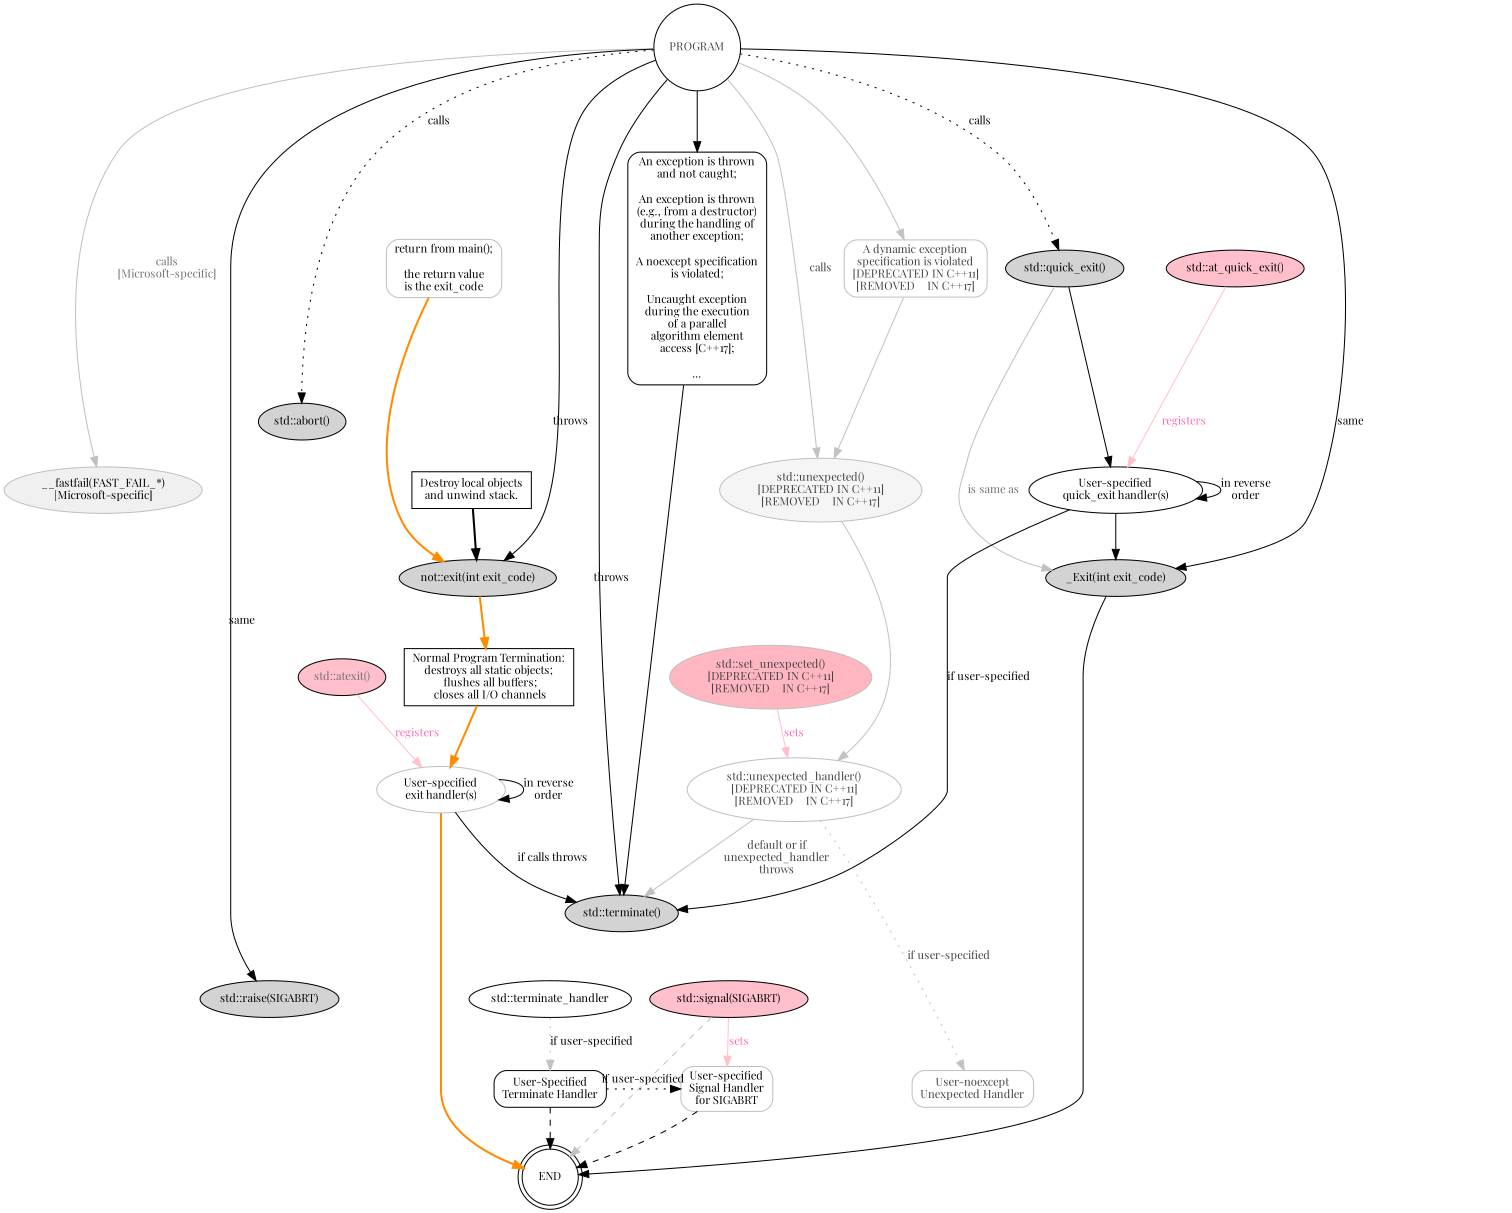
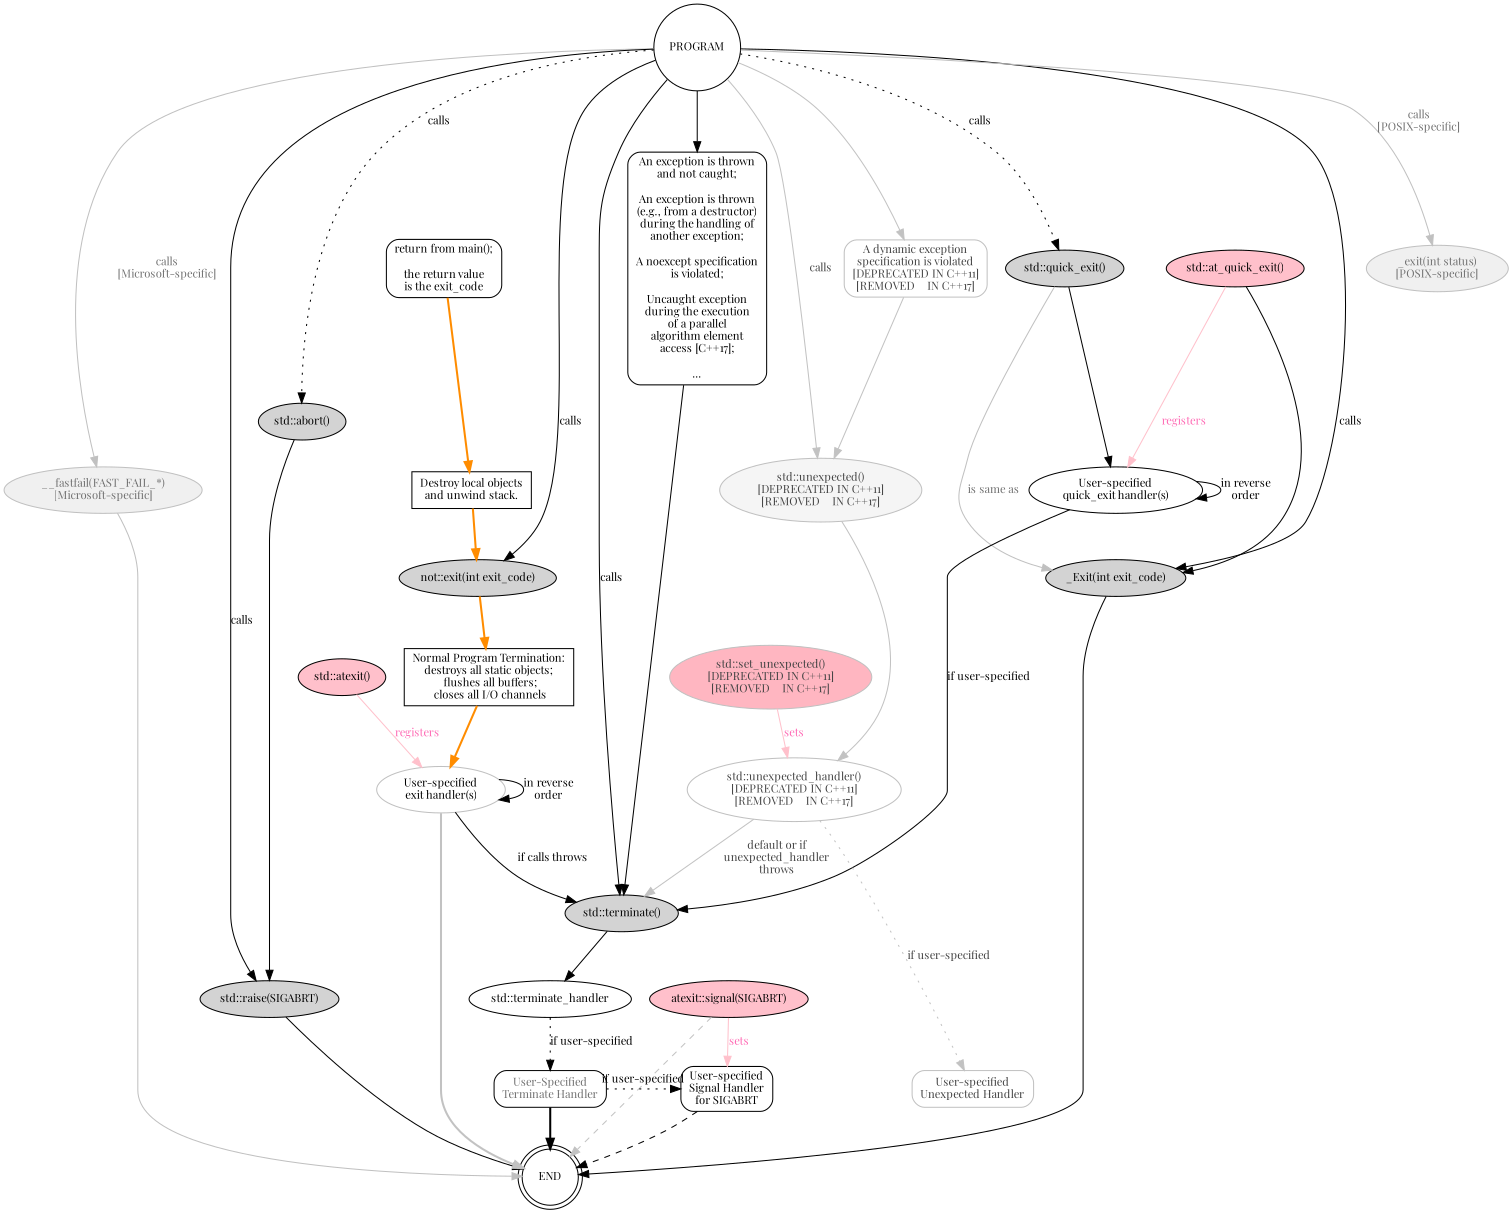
  digraph {
    fontname="Playfair Display"
    node [fontname="Playfair Display" fontsize=11 style=filled]
    edge [fontname="Playfair Display" fontsize=11]
-   PROGRAM [shape=circle fontcolor=gray26 style=""]
+   PROGRAM [shape=circle style=""]
    n2 [label="An exception is thrown\nand not caught;\n\nAn exception is thrown\n(e.g., from a destructor)\nduring the handling of\nanother exception;\n\nA noexcept specification\nis violated;\n\nUncaught exception\nduring the execution\nof a parallel\nalgorithm element\naccess [C++17];\n\n..." shape=box style=rounded]
-   n3 [label="return from main();\n\nthe return value\nis the exit_code" shape=box style=rounded color=gray]
+   n3 [label="return from main();\n\nthe return value\nis the exit_code" shape=box style=rounded]
    n4 [color=gray fillcolor=gray96 fontcolor=gray26 label="A dynamic exception\nspecification is violated\n[DEPRECATED IN C++11]\n[REMOVED    IN C++17]" shape=box style=rounded]
    n5 [label="std::quick_exit()"]
    n6 [fillcolor=pink label="std::at_quick_exit()"]
    n7 [label="User-specified\nquick_exit handler(s)" style=""]
    n8 [color=gray fillcolor=gray96 fontcolor=gray26 label="std::unexpected()\n[DEPRECATED IN C++11]\n[REMOVED    IN C++17]"]
-   n9 [color=gray fillcolor=gray94 fontcolor=black label="__fastfail(FAST_FAIL_*)\n[Microsoft-specific]"]
-   n10 [fillcolor=pink label="std::atexit()" fontcolor=gray44]
+   n9 [color=gray fillcolor=gray94 fontcolor=gray44 label="__fastfail(FAST_FAIL_*)\n[Microsoft-specific]"]
+   n10 [fillcolor=pink label="std::atexit()"]
    n11 [color=gray fillcolor=lightpink fontcolor=gray26 label="std::set_unexpected()\n[DEPRECATED IN C++11]\n[REMOVED    IN C++17]"]
    n12 [label="std::raise(SIGABRT)"]
-   n13 [fillcolor=pink label="std::signal(SIGABRT)"]
-   n14 [label="User-Specified\nTerminate Handler" shape=box style=rounded]
-   n15 [color=gray fillcolor=gray96 fontcolor=gray26 label="User-noexcept\nUnexpected Handler" shape=box style=rounded]
-   n16 [label="User-specified\nSignal Handler\nfor SIGABRT" shape=box style=rounded color=gray]
+   n13 [fillcolor=pink label="atexit::signal(SIGABRT)"]
+   n14 [label="User-Specified\nTerminate Handler" shape=box style=rounded fontcolor=gray44]
+   n15 [color=gray fillcolor=gray96 fontcolor=gray26 label="User-specified\nUnexpected Handler" shape=box style=rounded]
+   n16 [label="User-specified\nSignal Handler\nfor SIGABRT" shape=box style=rounded]
    END [shape=doublecircle style=""]
    n18 [label="_Exit(int exit_code)"]
    n19 [label="std::terminate()"]
    n20 [label="std::abort()"]
    n21 [label="not::exit(int exit_code)"]
+   n22 [color=gray fillcolor=gray94 fontcolor=gray44 label="_exit(int status)\n[POSIX-specific]"]
    n23 [label="Destroy local objects\nand unwind stack." shape=box style=""]
    n24 [color=gray fillcolor=gray96 fontcolor=gray26 label="std::unexpected_handler()\n[DEPRECATED IN C++11]\n[REMOVED    IN C++17]" style=""]
    n25 [color=gray label="User-specified\nexit handler(s)" style=""]
    n26 [label="std::terminate_handler" style=""]
    n27 [label="Normal Program Termination:\ndestroys all static objects;\n flushes all buffers;\n closes all I/O channels" shape=box style=""]
    subgraph sub_1 {
      rank=source
      PROGRAM
    }
    subgraph sub_2 {
      rank=same
      n2
      n3
      n4
    }
    subgraph sub_3 {
      rank=same
      n5
      n6
    }
    subgraph sub_4 {
      rank=same
      n7
      n8
      n9
    }
    subgraph sub_5 {
      rank=same
      n10
      n11
    }
    subgraph sub_6 {
      rank=same
      n12
      n13
    }
    subgraph sub_7 {
      rank=same
      n14
      n15
      n16
    }
    subgraph sub_8 {
      rank=sink
      END
    }
    PROGRAM -> n2
    PROGRAM -> n4 [color=gray76]
    PROGRAM -> n5 [label=calls style=dotted]
    PROGRAM -> n8 [color=gray76 fontcolor=gray26 label=calls]
    PROGRAM -> n9 [color=gray fontcolor=gray44 label="calls\n[Microsoft-specific]"]
-   PROGRAM -> n12 [label=same]
-   PROGRAM -> n18 [label=same]
-   PROGRAM -> n19 [label=throws]
+   PROGRAM -> n12 [label=calls]
+   PROGRAM -> n18 [label=calls]
+   PROGRAM -> n19 [label=calls]
    PROGRAM -> n20 [label=calls style=dotted]
-   PROGRAM -> n21 [label=throws]
+   PROGRAM -> n21 [label=calls]
+   PROGRAM -> n22 [color=gray fontcolor=gray44 label="calls\n[POSIX-specific]"]
    n2 -> n19
-   n3 -> n21 [color=darkorange style=bold]
+   n3 -> n23 [color=darkorange style=bold]
    n4 -> n8 [color=gray76]
    n5 -> n7
    n5 -> n18 [color=gray fontcolor=gray44 label="is same as"]
    n6 -> n7 [color=pink fontcolor=hotpink label=registers]
    n7 -> n7 [label="in reverse\norder"]
-   n7 -> n18
+   n6 -> n18
    n7 -> n19 [label="if user-specified"]
    n8 -> n24 [color=gray76]
+   n9 -> END [color=gray]
    n10 -> n25 [color=pink fontcolor=hotpink label=registers]
    n11 -> n24 [color=pink fontcolor=hotpink label=sets]
+   n12 -> END
    n13 -> n16 [color=pink fontcolor=hotpink label=sets]
    n13 -> END [color=gray76 style=dashed]
    n14 -> n16 [label="if user-specified" style=dotted]
-   n14 -> END [style=dashed]
+   n14 -> END [style=bold]
    n16 -> END [style=dashed]
    n18 -> END
+   n19 -> n26
+   n20 -> n12
    n21 -> n27 [color=darkorange style=bold]
-   n23 -> n21 [color=black style=bold]
+   n23 -> n21 [color=darkorange style=bold]
    n24 -> n15 [color=gray76 fontcolor=gray26 label="if user-specified" style=dotted]
    n24 -> n19 [color=gray76 fontcolor=gray26 label="default or if\nunexpected_handler\nthrows"]
-   n25 -> END [color=darkorange style=bold]
+   n25 -> END [color=gray76 style=bold]
    n25 -> n19 [label="if calls throws"]
    n25 -> n25 [label="in reverse\norder"]
-   n26 -> n14 [label="if user-specified" style=dotted color=gray76]
+   n26 -> n14 [label="if user-specified" style=dotted]
    n27 -> n25 [color=darkorange style=bold]
  }
